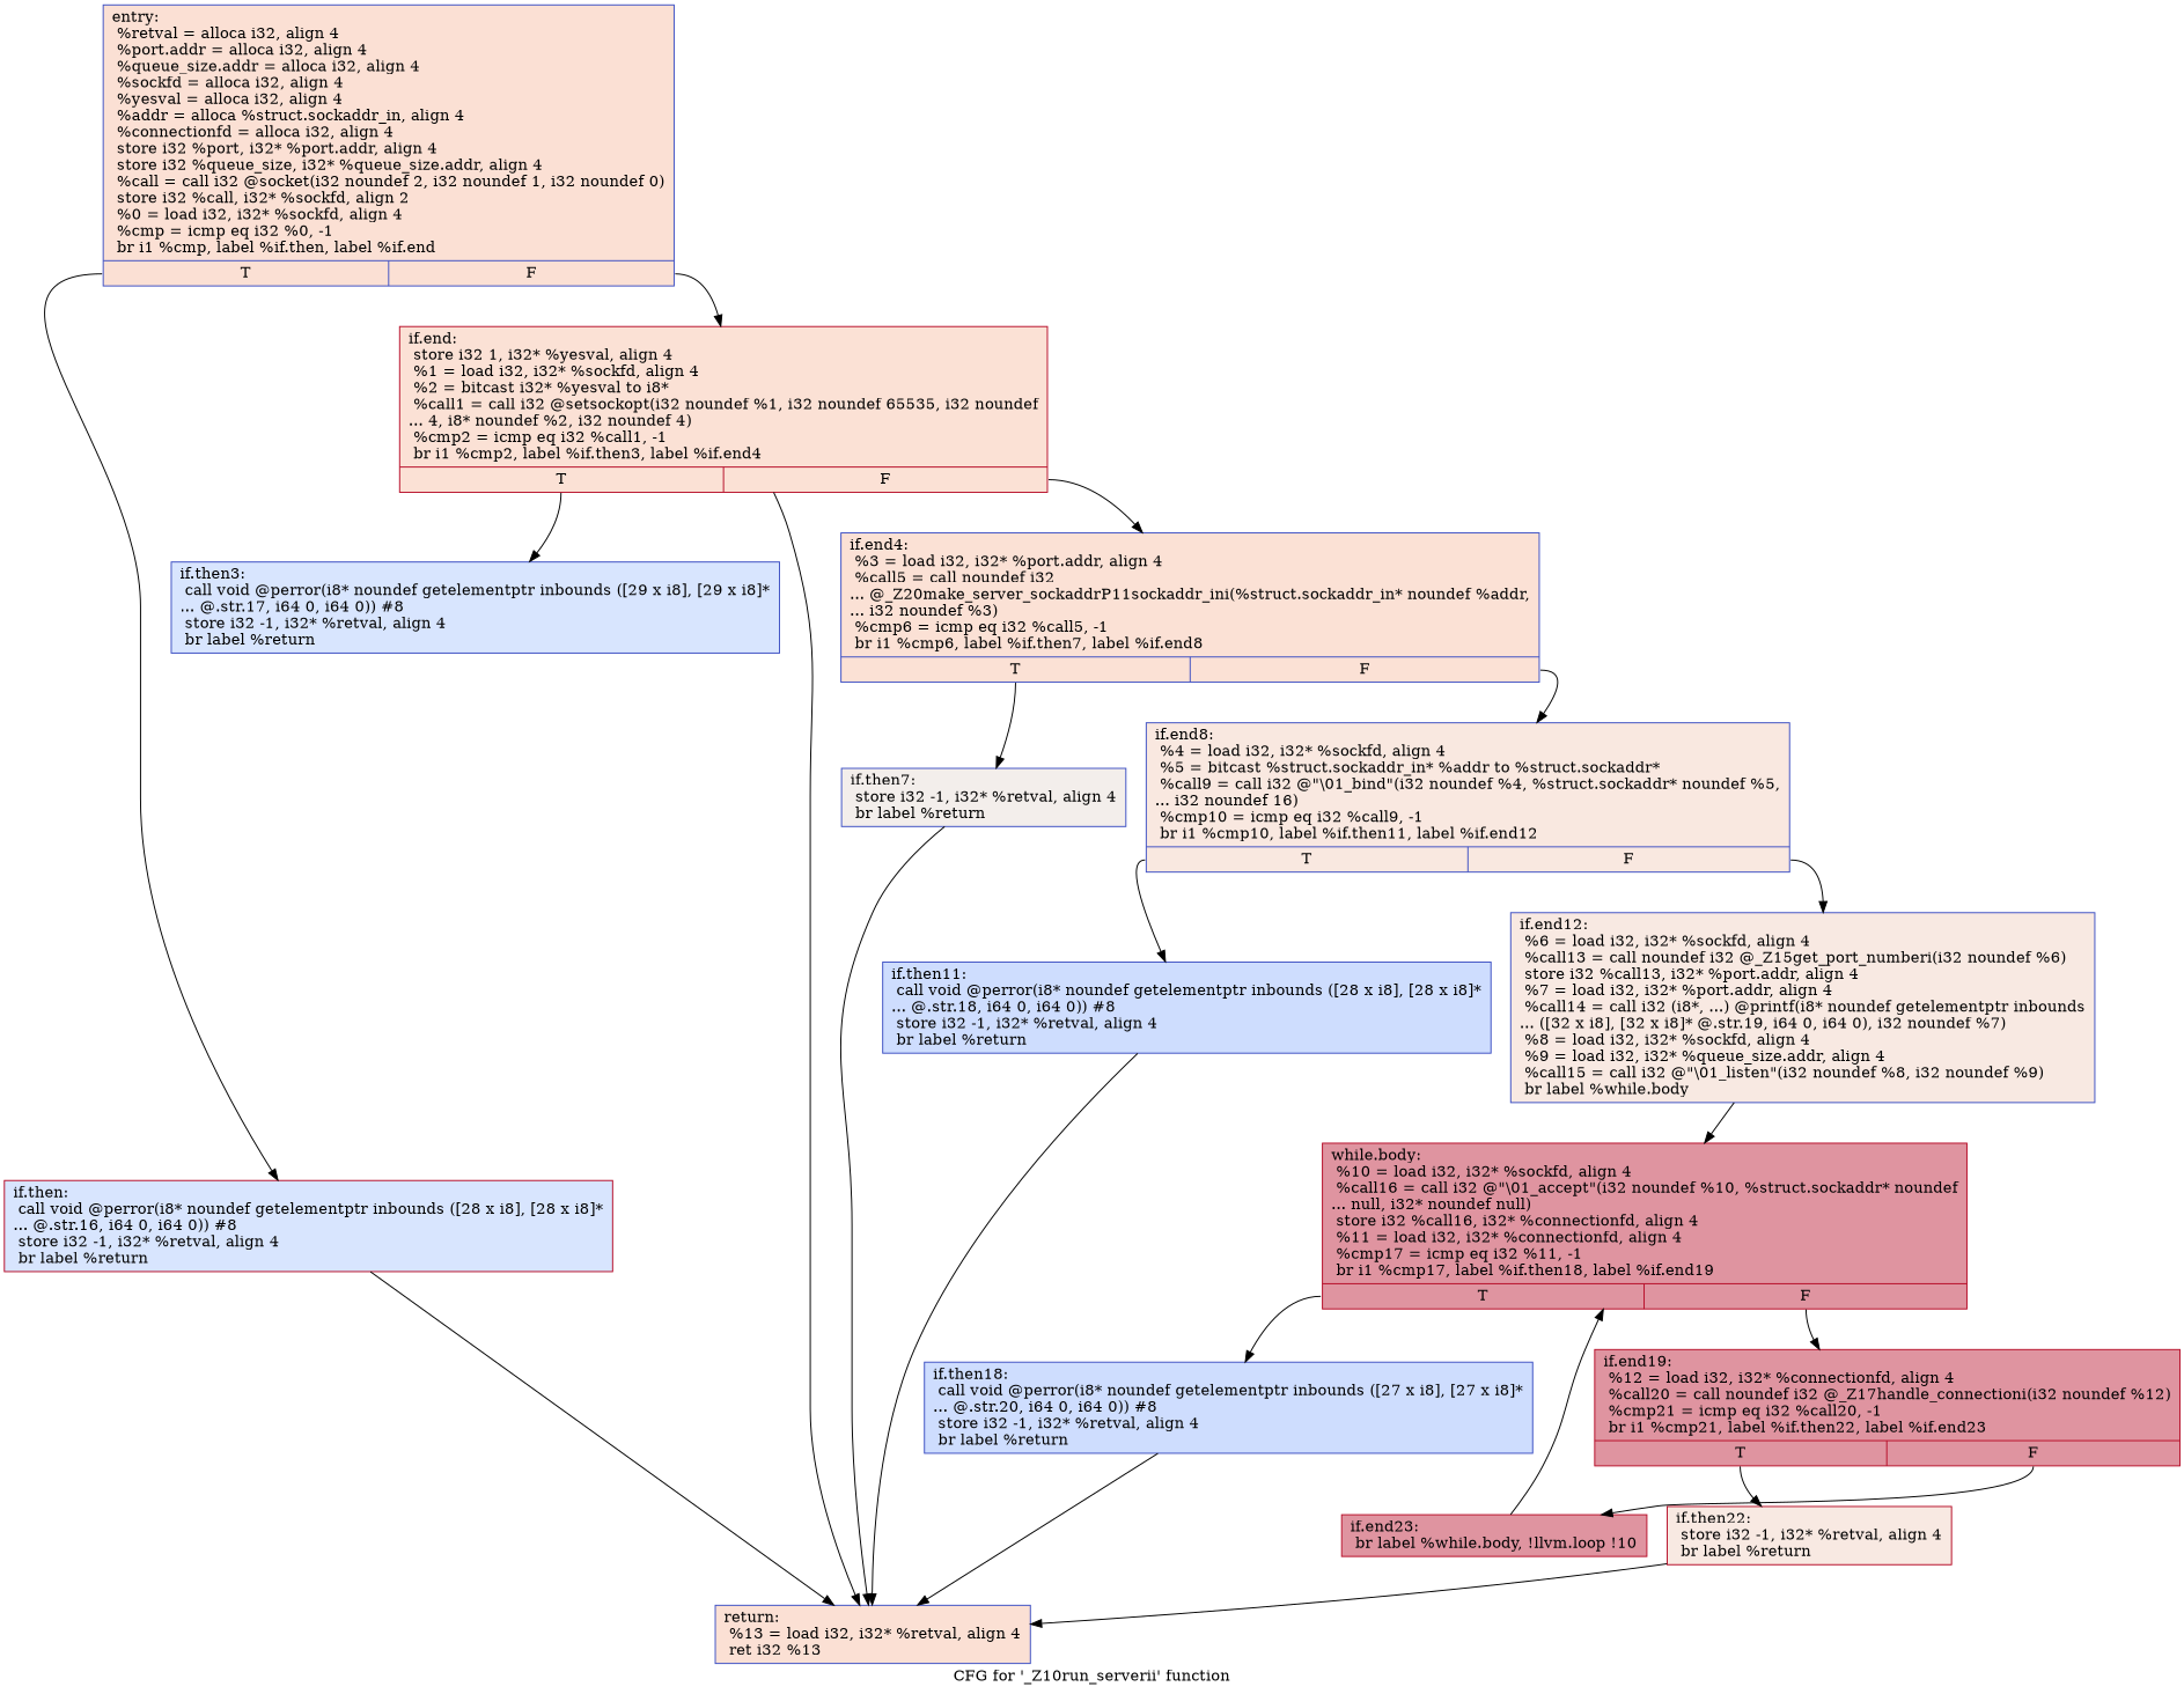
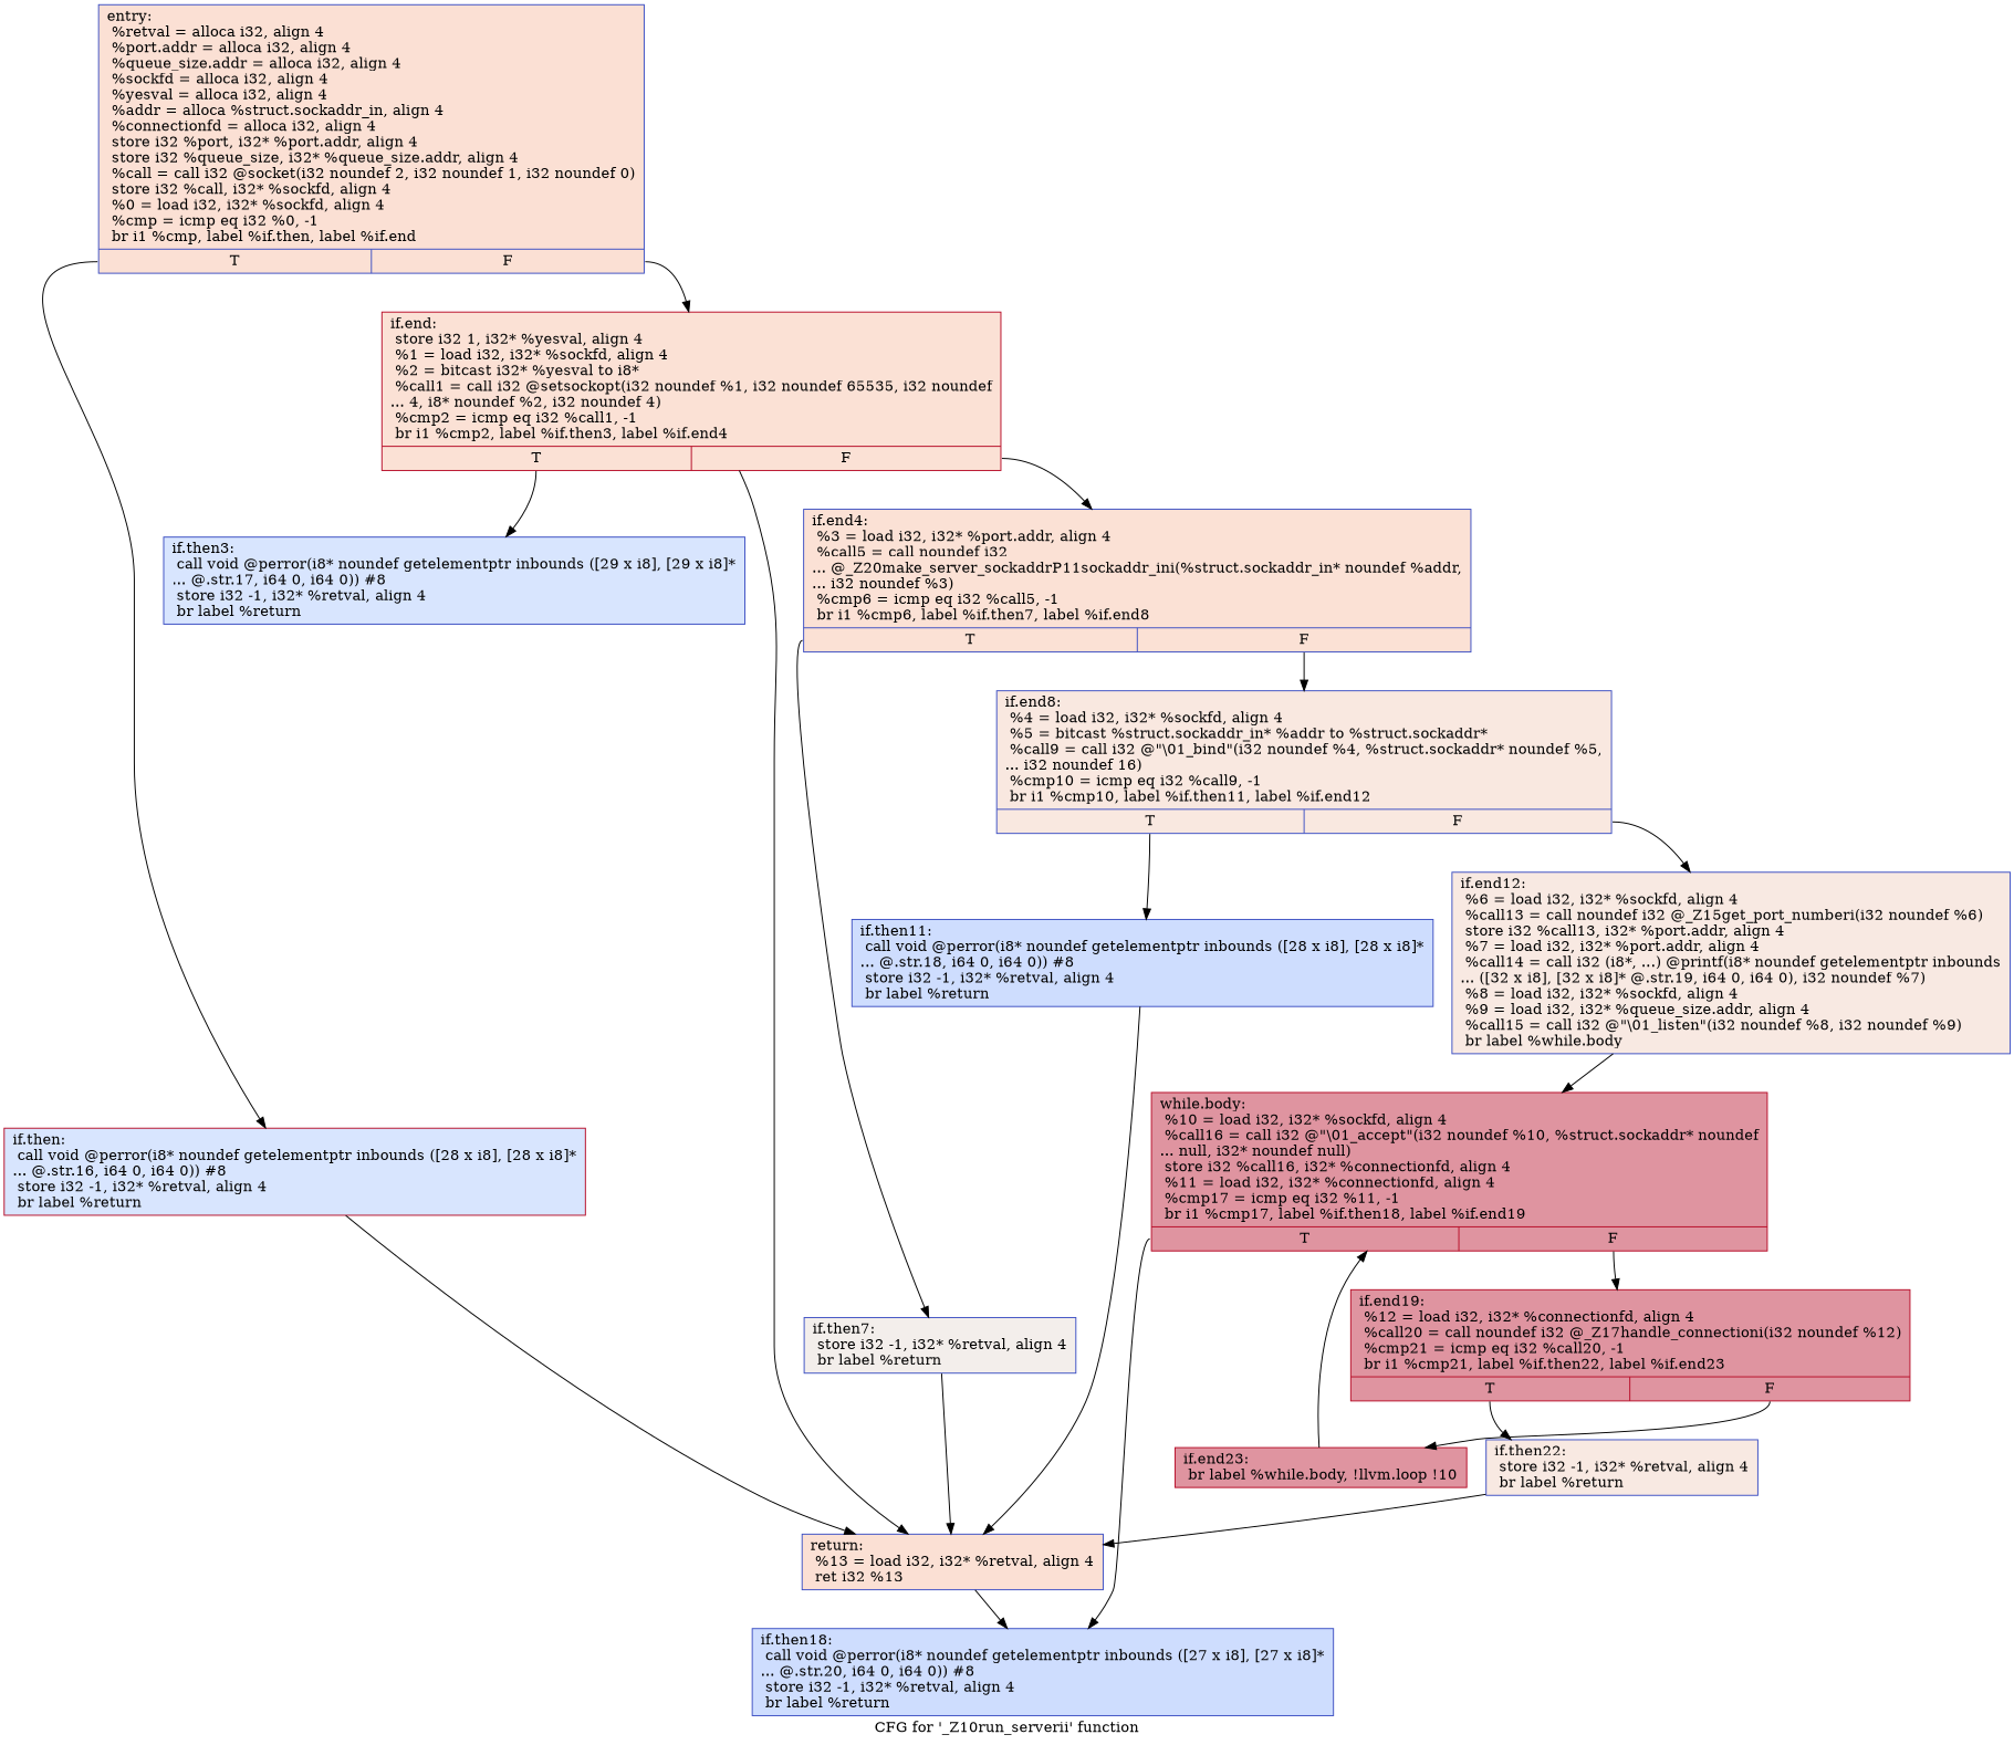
  digraph {
    label="CFG for '_Z10run_serverii' function"
    node [color="#3d50c3ff" fillcolor="#b70d2870" shape=record style=filled]
-   n1 [fillcolor="#f7b99e70" label="{entry:\l  %retval = alloca i32, align 4\l  %port.addr = alloca i32, align 4\l  %queue_size.addr = alloca i32, align 4\l  %sockfd = alloca i32, align 4\l  %yesval = alloca i32, align 4\l  %addr = alloca %struct.sockaddr_in, align 4\l  %connectionfd = alloca i32, align 4\l  store i32 %port, i32* %port.addr, align 4\l  store i32 %queue_size, i32* %queue_size.addr, align 4\l  %call = call i32 @socket(i32 noundef 2, i32 noundef 1, i32 noundef 0)\l  store i32 %call, i32* %sockfd, align 2\l  %0 = load i32, i32* %sockfd, align 4\l  %cmp = icmp eq i32 %0, -1\l  br i1 %cmp, label %if.then, label %if.end\l|{<s0>T|<s1>F}}"]
+   n1 [fillcolor="#f7b99e70" label="{entry:\l  %retval = alloca i32, align 4\l  %port.addr = alloca i32, align 4\l  %queue_size.addr = alloca i32, align 4\l  %sockfd = alloca i32, align 4\l  %yesval = alloca i32, align 4\l  %addr = alloca %struct.sockaddr_in, align 4\l  %connectionfd = alloca i32, align 4\l  store i32 %port, i32* %port.addr, align 4\l  store i32 %queue_size, i32* %queue_size.addr, align 4\l  %call = call i32 @socket(i32 noundef 2, i32 noundef 1, i32 noundef 0)\l  store i32 %call, i32* %sockfd, align 4\l  %0 = load i32, i32* %sockfd, align 4\l  %cmp = icmp eq i32 %0, -1\l  br i1 %cmp, label %if.then, label %if.end\l|{<s0>T|<s1>F}}"]
    n2 [color="#b70d28ff" fillcolor="#a7c5fe70" label="{if.then:                                          \l  call void @perror(i8* noundef getelementptr inbounds ([28 x i8], [28 x i8]*\l... @.str.16, i64 0, i64 0)) #8\l  store i32 -1, i32* %retval, align 4\l  br label %return\l}"]
    n3 [color="#b70d28ff" fillcolor="#f7bca170" label="{if.end:                                           \l  store i32 1, i32* %yesval, align 4\l  %1 = load i32, i32* %sockfd, align 4\l  %2 = bitcast i32* %yesval to i8*\l  %call1 = call i32 @setsockopt(i32 noundef %1, i32 noundef 65535, i32 noundef\l... 4, i8* noundef %2, i32 noundef 4)\l  %cmp2 = icmp eq i32 %call1, -1\l  br i1 %cmp2, label %if.then3, label %if.end4\l|{<s0>T|<s1>F}}"]
    n4 [fillcolor="#f7b99e70" label="{return:                                           \l  %13 = load i32, i32* %retval, align 4\l  ret i32 %13\l}"]
    n5 [fillcolor="#a7c5fe70" label="{if.then3:                                         \l  call void @perror(i8* noundef getelementptr inbounds ([29 x i8], [29 x i8]*\l... @.str.17, i64 0, i64 0)) #8\l  store i32 -1, i32* %retval, align 4\l  br label %return\l}"]
    n6 [fillcolor="#f7bca170" label="{if.end4:                                          \l  %3 = load i32, i32* %port.addr, align 4\l  %call5 = call noundef i32\l... @_Z20make_server_sockaddrP11sockaddr_ini(%struct.sockaddr_in* noundef %addr,\l... i32 noundef %3)\l  %cmp6 = icmp eq i32 %call5, -1\l  br i1 %cmp6, label %if.then7, label %if.end8\l|{<s0>T|<s1>F}}"]
    n7 [fillcolor="#e5d8d170" label="{if.then7:                                         \l  store i32 -1, i32* %retval, align 4\l  br label %return\l}"]
    n8 [fillcolor="#f1ccb870" label="{if.end8:                                          \l  %4 = load i32, i32* %sockfd, align 4\l  %5 = bitcast %struct.sockaddr_in* %addr to %struct.sockaddr*\l  %call9 = call i32 @\"\\01_bind\"(i32 noundef %4, %struct.sockaddr* noundef %5,\l... i32 noundef 16)\l  %cmp10 = icmp eq i32 %call9, -1\l  br i1 %cmp10, label %if.then11, label %if.end12\l|{<s0>T|<s1>F}}"]
    n9 [fillcolor="#8fb1fe70" label="{if.then11:                                        \l  call void @perror(i8* noundef getelementptr inbounds ([28 x i8], [28 x i8]*\l... @.str.18, i64 0, i64 0)) #8\l  store i32 -1, i32* %retval, align 4\l  br label %return\l}"]
    n10 [fillcolor="#efcebd70" label="{if.end12:                                         \l  %6 = load i32, i32* %sockfd, align 4\l  %call13 = call noundef i32 @_Z15get_port_numberi(i32 noundef %6)\l  store i32 %call13, i32* %port.addr, align 4\l  %7 = load i32, i32* %port.addr, align 4\l  %call14 = call i32 (i8*, ...) @printf(i8* noundef getelementptr inbounds\l... ([32 x i8], [32 x i8]* @.str.19, i64 0, i64 0), i32 noundef %7)\l  %8 = load i32, i32* %sockfd, align 4\l  %9 = load i32, i32* %queue_size.addr, align 4\l  %call15 = call i32 @\"\\01_listen\"(i32 noundef %8, i32 noundef %9)\l  br label %while.body\l}"]
    n11 [color="#b70d28ff" label="{while.body:                                       \l  %10 = load i32, i32* %sockfd, align 4\l  %call16 = call i32 @\"\\01_accept\"(i32 noundef %10, %struct.sockaddr* noundef\l... null, i32* noundef null)\l  store i32 %call16, i32* %connectionfd, align 4\l  %11 = load i32, i32* %connectionfd, align 4\l  %cmp17 = icmp eq i32 %11, -1\l  br i1 %cmp17, label %if.then18, label %if.end19\l|{<s0>T|<s1>F}}"]
    n12 [fillcolor="#8fb1fe70" label="{if.then18:                                        \l  call void @perror(i8* noundef getelementptr inbounds ([27 x i8], [27 x i8]*\l... @.str.20, i64 0, i64 0)) #8\l  store i32 -1, i32* %retval, align 4\l  br label %return\l}"]
    n13 [color="#b70d28ff" label="{if.end19:                                         \l  %12 = load i32, i32* %connectionfd, align 4\l  %call20 = call noundef i32 @_Z17handle_connectioni(i32 noundef %12)\l  %cmp21 = icmp eq i32 %call20, -1\l  br i1 %cmp21, label %if.then22, label %if.end23\l|{<s0>T|<s1>F}}"]
-   n14 [color="#b70d28ff" fillcolor="#efcebd70" label="{if.then22:                                        \l  store i32 -1, i32* %retval, align 4\l  br label %return\l}"]
+   n14 [fillcolor="#efcebd70" label="{if.then22:                                        \l  store i32 -1, i32* %retval, align 4\l  br label %return\l}"]
    n15 [color="#b70d28ff" label="{if.end23:                                         \l  br label %while.body, !llvm.loop !10\l}"]
    n1 -> n2 [tailport=s0]
    n1 -> n3 [tailport=s1]
    n2 -> n4
    n3 -> n4
    n3 -> n5 [tailport=s0]
    n3 -> n6 [tailport=s1]
    n6 -> n7 [tailport=s0]
    n6 -> n8 [tailport=s1]
    n7 -> n4
    n8 -> n9 [tailport=s0]
    n8 -> n10 [tailport=s1]
    n9 -> n4
    n10 -> n11
    n11 -> n12 [tailport=s0]
    n11 -> n13 [tailport=s1]
-   n12 -> n4
+   n4 -> n12
    n13 -> n14 [tailport=s0]
    n13 -> n15 [tailport=s1]
    n14 -> n4
    n15 -> n11
  }
